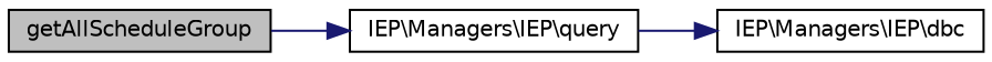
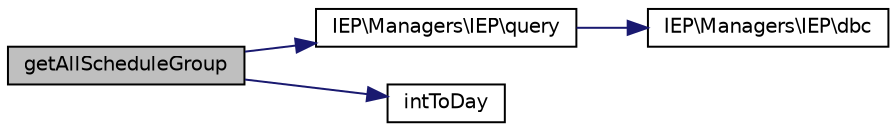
  digraph {
    rankdir=LR
    node [color=black fillcolor=white fontname=Helvetica fontsize=10 shape=record style=filled]
    edge [color=midnightblue fontname=Helvetica fontsize=10 labelfontname=Helvetica labelfontsize=10 style=solid]
    n1 [fillcolor=grey75 fontcolor=black height=0.2 label=getAllScheduleGroup width=0.4]
    n2 [height=0.2 label="IEP\\Managers\\IEP\\query" width=0.4]
+   n3 [height=0.2 label=intToDay width=0.4]
    n4 [height=0.2 label="IEP\\Managers\\IEP\\dbc" width=0.4]
    n1 -> n2
+   n1 -> n3
    n2 -> n4
  }
